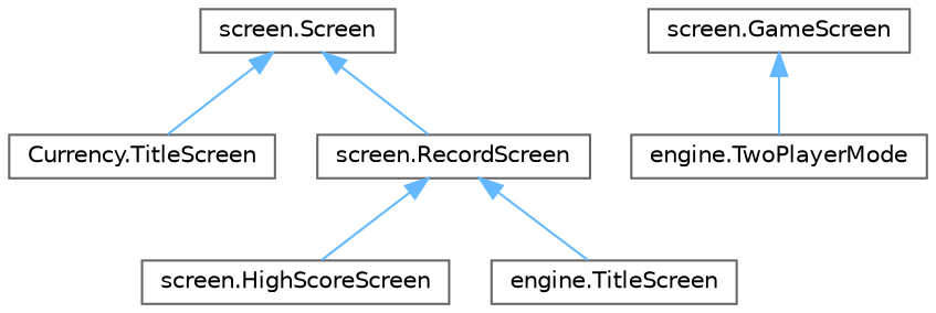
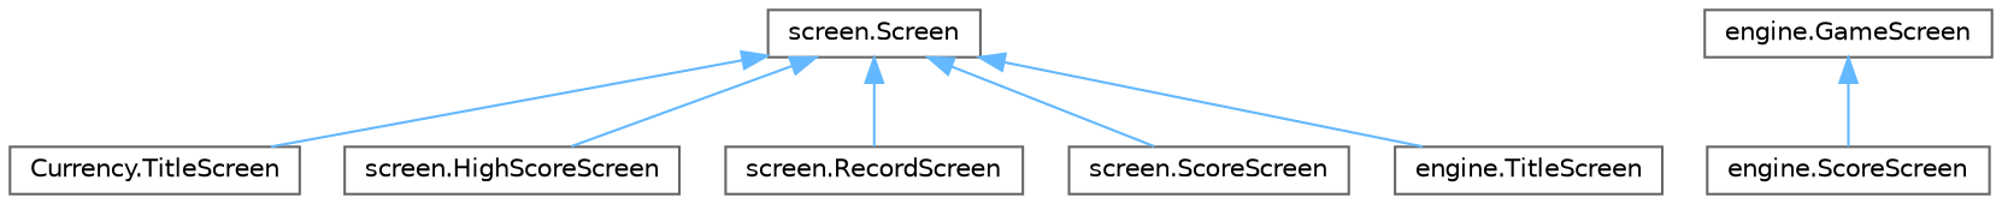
  digraph {
    rankdir=TB
    node [color=grey40 fillcolor=white fontname=Helvetica fontsize=10 shape=box style=filled]
    edge [color=steelblue1 dir=back fontname=Helvetica fontsize=10 labelfontname=Helvetica labelfontsize=10 style=solid]
    n1 [height=0.2 label="screen.Screen" width=0.4]
    n2 [height=0.2 label="Currency.TitleScreen" width=0.4]
    n3 [height=0.2 label="screen.HighScoreScreen" width=0.4]
    n4 [height=0.2 label="screen.RecordScreen" width=0.4]
+   n5 [height=0.2 label="screen.ScoreScreen" width=0.4]
    n6 [height=0.2 label="engine.TitleScreen" width=0.4]
-   n7 [height=0.2 label="screen.GameScreen" width=0.4]
-   n8 [height=0.2 label="engine.TwoPlayerMode" width=0.4]
+   n7 [height=0.2 label="engine.GameScreen" width=0.4]
+   n8 [height=0.2 label="engine.ScoreScreen" width=0.4]
    n1 -> n2
-   n4 -> n3
+   n1 -> n3
    n1 -> n4
-   n4 -> n6
+   n1 -> n5
+   n1 -> n6
    n7 -> n8
  }
